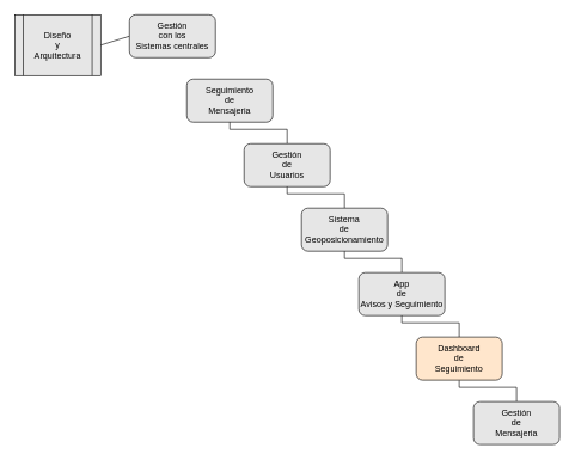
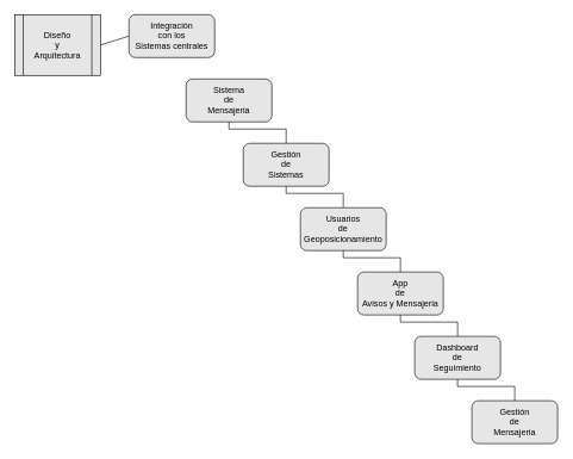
  <mxCell id="0" />
  <mxCell id="1" parent="0" />
  <mxCell id="2" value="Diseño&lt;div&gt;y&lt;/div&gt;&lt;div&gt;Arquitectura&lt;/div&gt;" style="shape=process;whiteSpace=wrap;html=1;backgroundOutline=1;fillColor=#E6E6E6;" parent="1" vertex="1"><mxGeometry x="20" y="20" width="120" height="85" as="geometry" /></mxCell>
  <mxCell id="3" value="" style="endArrow=none;html=1;rounded=0;exitX=1;exitY=0.5;exitDx=0;exitDy=0;fillColor=#E6E6E6;" parent="1" source="2" edge="1"><mxGeometry width="50" height="50" relative="1" as="geometry"><mxPoint x="370" y="80" as="sourcePoint" /><mxPoint x="180" y="50" as="targetPoint" /></mxGeometry></mxCell>
- <mxCell id="4" value="Gestión&lt;div&gt;con los&lt;/div&gt;&lt;div&gt;Sistemas centrales&lt;/div&gt;" style="rounded=1;whiteSpace=wrap;html=1;fillColor=#E6E6E6;" parent="1" vertex="1"><mxGeometry x="180" y="20" width="120" height="60" as="geometry" /></mxCell>
- <mxCell id="5" value="Seguimiento&lt;div&gt;de&lt;/div&gt;&lt;div&gt;Mensajeria&lt;/div&gt;" style="rounded=1;whiteSpace=wrap;html=1;fillColor=#E6E6E6;" parent="1" vertex="1"><mxGeometry x="260" y="110" width="120" height="60" as="geometry" /></mxCell>
+ <mxCell id="4" value="Integración&lt;div&gt;con los&lt;/div&gt;&lt;div&gt;Sistemas centrales&lt;/div&gt;" style="rounded=1;whiteSpace=wrap;html=1;fillColor=#E6E6E6;" parent="1" vertex="1"><mxGeometry x="180" y="20" width="120" height="60" as="geometry" /></mxCell>
+ <mxCell id="5" value="Sistema&lt;div&gt;de&lt;/div&gt;&lt;div&gt;Mensajeria&lt;/div&gt;" style="rounded=1;whiteSpace=wrap;html=1;fillColor=#E6E6E6;" parent="1" vertex="1"><mxGeometry x="260" y="110" width="120" height="60" as="geometry" /></mxCell>
  <mxCell id="6" value="" style="endArrow=none;html=1;rounded=0;exitX=0.5;exitY=1;exitDx=0;exitDy=0;fillColor=#E6E6E6;" parent="1" edge="1"><mxGeometry width="50" height="50" relative="1" as="geometry"><mxPoint x="320" y="170" as="sourcePoint" /><mxPoint x="400" y="200" as="targetPoint" /><Array as="points"><mxPoint x="320" y="180" /><mxPoint x="400" y="180" /></Array></mxGeometry></mxCell>
- <mxCell id="7" value="Gestión&lt;div&gt;de&lt;/div&gt;&lt;div&gt;Usuarios&lt;/div&gt;" style="rounded=1;whiteSpace=wrap;html=1;fillColor=#E6E6E6;" parent="1" vertex="1"><mxGeometry x="340" y="200" width="120" height="60" as="geometry" /></mxCell>
+ <mxCell id="7" value="Gestión&lt;div&gt;de&lt;/div&gt;&lt;div&gt;Sistemas&lt;/div&gt;" style="rounded=1;whiteSpace=wrap;html=1;fillColor=#E6E6E6;" parent="1" vertex="1"><mxGeometry x="340" y="200" width="120" height="60" as="geometry" /></mxCell>
  <mxCell id="8" value="" style="endArrow=none;html=1;rounded=0;exitX=0.5;exitY=1;exitDx=0;exitDy=0;fillColor=#E6E6E6;" parent="1" edge="1"><mxGeometry width="50" height="50" relative="1" as="geometry"><mxPoint x="400" y="260" as="sourcePoint" /><mxPoint x="480" y="290" as="targetPoint" /><Array as="points"><mxPoint x="400" y="270" /><mxPoint x="480" y="270" /></Array></mxGeometry></mxCell>
- <mxCell id="9" value="Sistema&lt;div&gt;de&lt;/div&gt;&lt;div&gt;Geoposicionamiento&lt;/div&gt;" style="rounded=1;whiteSpace=wrap;html=1;fillColor=#E6E6E6;" parent="1" vertex="1"><mxGeometry x="420" y="290" width="120" height="60" as="geometry" /></mxCell>
+ <mxCell id="9" value="Usuarios&lt;div&gt;de&lt;/div&gt;&lt;div&gt;Geoposicionamiento&lt;/div&gt;" style="rounded=1;whiteSpace=wrap;html=1;fillColor=#E6E6E6;" parent="1" vertex="1"><mxGeometry x="420" y="290" width="120" height="60" as="geometry" /></mxCell>
  <mxCell id="10" value="" style="endArrow=none;html=1;rounded=0;exitX=0.5;exitY=1;exitDx=0;exitDy=0;fillColor=#E6E6E6;" parent="1" edge="1"><mxGeometry width="50" height="50" relative="1" as="geometry"><mxPoint x="480" y="350" as="sourcePoint" /><mxPoint x="560" y="380" as="targetPoint" /><Array as="points"><mxPoint x="480" y="360" /><mxPoint x="560" y="360" /></Array></mxGeometry></mxCell>
- <mxCell id="11" value="App&lt;div&gt;de&lt;/div&gt;&lt;div&gt;Avisos y Seguimiento&lt;/div&gt;" style="rounded=1;whiteSpace=wrap;html=1;fillColor=#E6E6E6;" parent="1" vertex="1"><mxGeometry x="500" y="380" width="120" height="60" as="geometry" /></mxCell>
+ <mxCell id="11" value="App&lt;div&gt;de&lt;/div&gt;&lt;div&gt;Avisos y Mensajeria&lt;/div&gt;" style="rounded=1;whiteSpace=wrap;html=1;fillColor=#E6E6E6;" parent="1" vertex="1"><mxGeometry x="500" y="380" width="120" height="60" as="geometry" /></mxCell>
  <mxCell id="12" value="" style="endArrow=none;html=1;rounded=0;exitX=0.5;exitY=1;exitDx=0;exitDy=0;fillColor=#E6E6E6;" parent="1" edge="1"><mxGeometry width="50" height="50" relative="1" as="geometry"><mxPoint x="560" y="440" as="sourcePoint" /><mxPoint x="640" y="470" as="targetPoint" /><Array as="points"><mxPoint x="560" y="450" /><mxPoint x="640" y="450" /></Array></mxGeometry></mxCell>
  <mxCell id="13" value="" style="endArrow=none;html=1;rounded=0;exitX=0.5;exitY=1;exitDx=0;exitDy=0;fillColor=#E6E6E6;" parent="1" edge="1"><mxGeometry width="50" height="50" relative="1" as="geometry"><mxPoint x="640" y="530" as="sourcePoint" /><mxPoint x="720" y="560" as="targetPoint" /><Array as="points"><mxPoint x="640" y="540" /><mxPoint x="720" y="540" /></Array></mxGeometry></mxCell>
- <mxCell id="14" value="Dashboard&lt;div&gt;de&lt;/div&gt;&lt;div&gt;Seguimiento&lt;/div&gt;" style="rounded=1;whiteSpace=wrap;html=1;fillColor=#ffe6cc;" parent="1" vertex="1"><mxGeometry x="580" y="470" width="120" height="60" as="geometry" /></mxCell>
+ <mxCell id="14" value="Dashboard&lt;div&gt;de&lt;/div&gt;&lt;div&gt;Seguimiento&lt;/div&gt;" style="rounded=1;whiteSpace=wrap;html=1;fillColor=#E6E6E6;" parent="1" vertex="1"><mxGeometry x="580" y="470" width="120" height="60" as="geometry" /></mxCell>
  <mxCell id="15" value="Gestión&lt;div&gt;de&lt;/div&gt;&lt;div&gt;Mensajeria&lt;/div&gt;" style="rounded=1;whiteSpace=wrap;html=1;fillColor=#E6E6E6;" parent="1" vertex="1"><mxGeometry x="660" y="560" width="120" height="60" as="geometry" /></mxCell>
